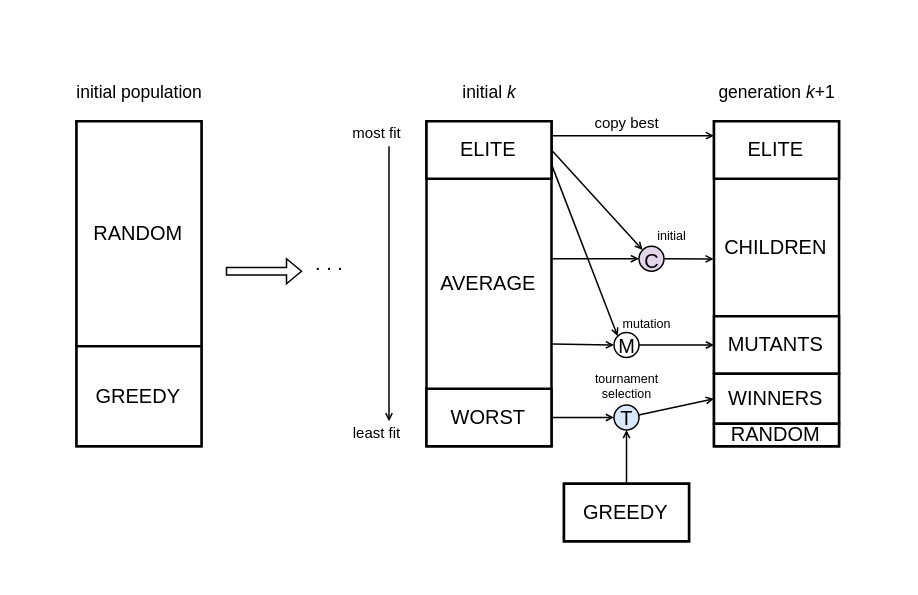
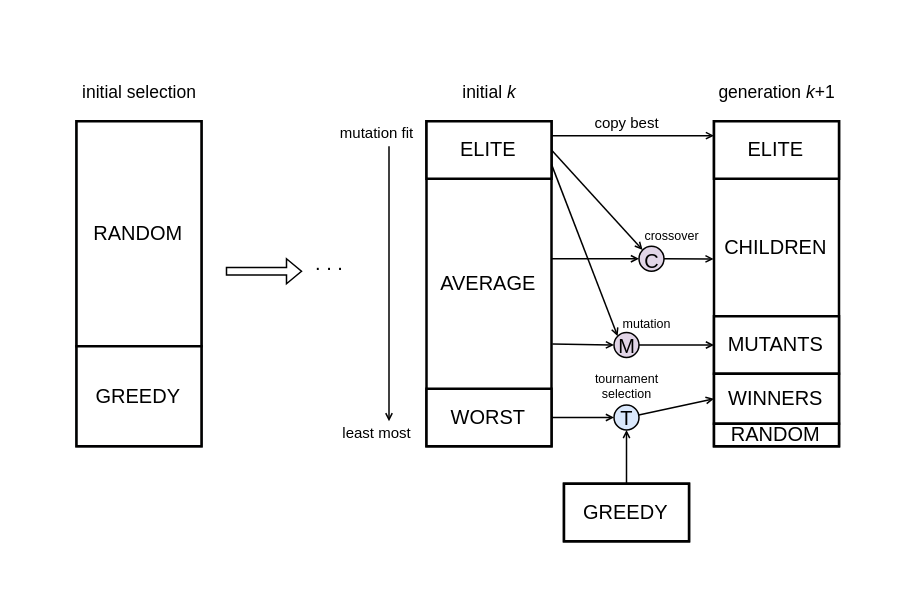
  <mxCell id="0" />
  <mxCell id="1" parent="0" />
  <mxCell id="2" value="" style="group;direction=south;strokeWidth=0.6;spacingBottom=2;spacingLeft=1;" parent="1" vertex="1" connectable="0"><mxGeometry x="255" y="98" width="15" height="10" as="geometry" /></mxCell>
  <mxCell id="3" value="&lt;font style=&quot;font-size: 8px;&quot;&gt;C&lt;/font&gt;" style="ellipse;whiteSpace=wrap;html=1;aspect=fixed;direction=south;strokeWidth=0.6;align=center;spacingBottom=1;labelBackgroundColor=none;spacingLeft=1;fillColor=#e1d5e7;" parent="2" vertex="1"><mxGeometry width="10" height="10" as="geometry" /></mxCell>
  <mxCell id="4" value="&lt;span style=&quot;color: rgb(0, 0, 0); font-family: Helvetica; font-size: 8px; font-style: normal; font-variant-ligatures: normal; font-variant-caps: normal; font-weight: 400; letter-spacing: normal; orphans: 2; text-align: center; text-indent: 0px; text-transform: none; widows: 2; word-spacing: 0px; -webkit-text-stroke-width: 0px; text-decoration-thickness: initial; text-decoration-style: initial; text-decoration-color: initial; float: none; display: inline !important;&quot;&gt;T&lt;/span&gt;" style="ellipse;whiteSpace=wrap;html=1;aspect=fixed;direction=south;strokeWidth=0.6;spacingBottom=2;labelBackgroundColor=none;spacing=2;spacingLeft=1;fillColor=#dae8fc;" parent="1" vertex="1"><mxGeometry x="245" y="161.5" width="10" height="10" as="geometry" /></mxCell>
- <mxCell id="5" value="&lt;span style=&quot;font-size: 8px;&quot;&gt;M&lt;/span&gt;" style="ellipse;whiteSpace=wrap;html=1;aspect=fixed;direction=south;strokeWidth=0.6;spacingBottom=2;spacingLeft=1;" parent="1" vertex="1"><mxGeometry x="245" y="132.5" width="10" height="10" as="geometry" /></mxCell>
+ <mxCell id="5" value="&lt;span style=&quot;font-size: 8px;&quot;&gt;M&lt;/span&gt;" style="ellipse;whiteSpace=wrap;html=1;aspect=fixed;direction=south;strokeWidth=0.6;spacingBottom=2;spacingLeft=1;fillColor=#e1d5e7;" parent="1" vertex="1"><mxGeometry x="245" y="132.5" width="10" height="10" as="geometry" /></mxCell>
  <mxCell id="6" value="tournament&lt;br&gt;selection" style="text;html=1;align=center;verticalAlign=middle;resizable=0;points=[];autosize=1;strokeColor=none;fillColor=none;fontSize=5;fontFamily=Helvetica;fontColor=default;strokeWidth=0.6;" parent="1" vertex="1"><mxGeometry x="225" y="138" width="50" height="30" as="geometry" /></mxCell>
  <mxCell id="7" value="" style="childLayout=tableLayout;&#10;recursiveResize=0;&#10;shadow=0;&#10;fillColor=none;&#10;strokeColor=#000000;&#10;strokeWidth=1;&#10;opacity=0;&#10;labelBackgroundColor=none;&#10;labelBorderColor=none;&#10;fontColor=default;&#10;swimlaneFillColor=default;fillColor=none;strokeColor=#36393d;" parent="1" vertex="1"><mxGeometry x="30" y="48" width="50" height="130" as="geometry" /></mxCell>
  <mxCell id="8" value="" style="shape=tableRow;horizontal=0;startSize=0;swimlaneHead=0;swimlaneBody=0;top=0;left=0;bottom=0;right=0;dropTarget=0;collapsible=0;recursiveResize=0;expand=0;fontStyle=0;fillColor=#f9f7ed;opacity=0;labelBackgroundColor=none;labelBorderColor=none;swimlaneFillColor=default;strokeColor=#36393d;" parent="7" vertex="1"><mxGeometry width="50" height="90" as="geometry" /></mxCell>
  <mxCell id="9" value="RANDOM" style="childLayout=tableLayout;&#10;recursiveResize=0;&#10;shadow=0;&#10;fillColor=none;&#10;strokeColor=#000000;&#10;strokeWidth=1;&#10;opacity=0;&#10;labelBackgroundColor=none;&#10;labelBorderColor=none;&#10;fontColor=default;&#10;swimlaneFillColor=default;fontSize=8;" parent="8" vertex="1"><mxGeometry width="50" height="90" as="geometry"><mxRectangle width="50" height="90" as="alternateBounds" /></mxGeometry></mxCell>
  <mxCell id="10" value="" style="shape=tableRow;horizontal=0;startSize=0;swimlaneHead=0;swimlaneBody=0;top=0;left=0;bottom=0;right=0;dropTarget=0;collapsible=0;recursiveResize=0;expand=0;fontStyle=0;fillColor=none;opacity=0;labelBackgroundColor=none;labelBorderColor=none;fontColor=default;swimlaneFillColor=default;" parent="7" vertex="1"><mxGeometry y="90" width="50" height="40" as="geometry" /></mxCell>
  <mxCell id="11" value="GREEDY" style="connectable=0;recursiveResize=0;strokeColor=#000000;fillColor=default;align=center;labelBackgroundColor=none;labelBorderColor=none;swimlaneFillColor=default;fontSize=8;" parent="10" vertex="1"><mxGeometry width="50" height="40" as="geometry"><mxRectangle width="50" height="40" as="alternateBounds" /></mxGeometry></mxCell>
- <mxCell id="12" value="&lt;font style=&quot;font-size: 7px;&quot;&gt;initial population&lt;/font&gt;" style="text;html=1;align=center;verticalAlign=middle;resizable=0;points=[];autosize=1;strokeColor=none;fillColor=none;fontColor=default;" parent="1" vertex="1"><mxGeometry x="20" y="20" width="70" height="30" as="geometry" /></mxCell>
+ <mxCell id="12" value="&lt;font style=&quot;font-size: 7px;&quot;&gt;initial selection&lt;/font&gt;" style="text;html=1;align=center;verticalAlign=middle;resizable=0;points=[];autosize=1;strokeColor=none;fillColor=none;fontColor=default;" parent="1" vertex="1"><mxGeometry x="20" y="20" width="70" height="30" as="geometry" /></mxCell>
  <mxCell id="13" value=". . ." style="text;html=1;align=center;verticalAlign=middle;resizable=0;points=[];autosize=1;strokeColor=none;fillColor=none;fontSize=8;fontColor=default;" parent="1" vertex="1"><mxGeometry x="116" y="95" width="30" height="20" as="geometry" /></mxCell>
  <mxCell id="14" value="" style="childLayout=tableLayout;&#10;recursiveResize=0;&#10;shadow=0;&#10;fillColor=none;&#10;strokeColor=#000000;&#10;strokeWidth=1;&#10;opacity=0;&#10;labelBackgroundColor=none;&#10;labelBorderColor=none;&#10;fontColor=default;&#10;swimlaneFillColor=default;" parent="1" vertex="1"><mxGeometry x="170" y="48" width="50" height="130" as="geometry" /></mxCell>
  <mxCell id="15" value="" style="shape=tableRow;horizontal=0;startSize=0;swimlaneHead=0;swimlaneBody=0;top=0;left=0;bottom=0;right=0;dropTarget=0;collapsible=0;recursiveResize=0;expand=0;fontStyle=0;fillColor=none;opacity=0;labelBackgroundColor=none;labelBorderColor=none;fontColor=default;swimlaneFillColor=default;" parent="14" vertex="1"><mxGeometry width="50" height="23" as="geometry" /></mxCell>
  <mxCell id="16" value="ELITE" style="childLayout=tableLayout;&#10;recursiveResize=0;&#10;shadow=0;&#10;fillColor=none;&#10;strokeColor=#000000;&#10;strokeWidth=1;&#10;opacity=0;&#10;labelBackgroundColor=none;&#10;labelBorderColor=none;&#10;fontColor=default;&#10;swimlaneFillColor=default;fontSize=8;" parent="15" vertex="1"><mxGeometry width="50" height="23" as="geometry"><mxRectangle width="50" height="23" as="alternateBounds" /></mxGeometry></mxCell>
  <mxCell id="17" value="" style="shape=tableRow;horizontal=0;startSize=0;swimlaneHead=0;swimlaneBody=0;top=0;left=0;bottom=0;right=0;dropTarget=0;collapsible=0;recursiveResize=0;expand=0;fontStyle=0;fillColor=none;opacity=0;labelBackgroundColor=none;labelBorderColor=none;fontColor=default;swimlaneFillColor=default;" parent="14" vertex="1"><mxGeometry y="23" width="50" height="84" as="geometry" /></mxCell>
  <mxCell id="18" value="AVERAGE" style="connectable=0;recursiveResize=0;strokeColor=none;fillColor=none;align=center;opacity=0;labelBackgroundColor=none;labelBorderColor=none;fontColor=default;swimlaneFillColor=default;fontSize=8;" parent="17" vertex="1"><mxGeometry width="50" height="84" as="geometry"><mxRectangle width="50" height="84" as="alternateBounds" /></mxGeometry></mxCell>
  <mxCell id="19" style="childLayout=tableLayout;&#10;recursiveResize=0;&#10;shadow=0;&#10;fillColor=none;&#10;strokeColor=#000000;&#10;strokeWidth=1;&#10;opacity=0;&#10;labelBackgroundColor=none;&#10;labelBorderColor=none;&#10;fontColor=default;&#10;swimlaneFillColor=default;" parent="14" vertex="1"><mxGeometry y="107" width="50" height="23" as="geometry" /></mxCell>
  <mxCell id="20" value="WORST" style="connectable=0;recursiveResize=0;strokeColor=none;fillColor=none;align=center;opacity=0;labelBackgroundColor=none;labelBorderColor=none;fontColor=default;swimlaneFillColor=default;fontSize=8;" parent="19" vertex="1"><mxGeometry width="50" height="23" as="geometry"><mxRectangle width="50" height="23" as="alternateBounds" /></mxGeometry></mxCell>
  <mxCell id="21" value="" style="edgeStyle=segmentEdgeStyle;endArrow=open;html=1;curved=0;rounded=0;endSize=2;startSize=8;fontSize=8;fontColor=default;strokeWidth=0.6;jumpSize=6;spacing=2;endFill=0;" parent="1" edge="1"><mxGeometry x="0.091" y="20" width="50" height="50" relative="1" as="geometry"><mxPoint x="155" y="58" as="sourcePoint" /><mxPoint x="155" y="168" as="targetPoint" /><mxPoint as="offset" /></mxGeometry></mxCell>
- <mxCell id="22" value="&lt;span style=&quot;font-size: 6px;&quot;&gt;most fit&lt;/span&gt;" style="text;html=1;align=center;verticalAlign=middle;resizable=0;points=[];autosize=1;strokeColor=none;fillColor=none;fontSize=8;fontColor=default;" parent="1" vertex="1"><mxGeometry x="130" y="42" width="40" height="20" as="geometry" /></mxCell>
- <mxCell id="23" value="&lt;font style=&quot;font-size: 6px;&quot;&gt;least fit&lt;br&gt;&lt;/font&gt;" style="text;html=1;align=center;verticalAlign=middle;resizable=0;points=[];autosize=1;strokeColor=none;fillColor=none;fontSize=8;fontColor=default;" parent="1" vertex="1"><mxGeometry x="130" y="161.5" width="40" height="20" as="geometry" /></mxCell>
+ <mxCell id="22" value="&lt;span style=&quot;font-size: 6px;&quot;&gt;mutation fit&lt;/span&gt;" style="text;html=1;align=center;verticalAlign=middle;resizable=0;points=[];autosize=1;strokeColor=none;fillColor=none;fontSize=8;fontColor=default;" parent="1" vertex="1"><mxGeometry x="130" y="42" width="40" height="20" as="geometry" /></mxCell>
+ <mxCell id="23" value="&lt;font style=&quot;font-size: 6px;&quot;&gt;least most&lt;br&gt;&lt;/font&gt;" style="text;html=1;align=center;verticalAlign=middle;resizable=0;points=[];autosize=1;strokeColor=none;fillColor=none;fontSize=8;fontColor=default;" parent="1" vertex="1"><mxGeometry x="130" y="161.5" width="40" height="20" as="geometry" /></mxCell>
  <mxCell id="24" value="&lt;font style=&quot;font-size: 7px;&quot;&gt;initial &lt;i&gt;k&lt;/i&gt;&lt;/font&gt;" style="text;html=1;align=center;verticalAlign=middle;resizable=0;points=[];autosize=1;strokeColor=none;fillColor=none;fontColor=default;" parent="1" vertex="1"><mxGeometry x="165" y="20" width="60" height="30" as="geometry" /></mxCell>
  <mxCell id="25" value="&lt;font style=&quot;font-size: 7px;&quot;&gt;generation &lt;i&gt;k&lt;/i&gt;+1&lt;/font&gt;" style="text;html=1;align=center;verticalAlign=middle;resizable=0;points=[];autosize=1;strokeColor=none;fillColor=none;fontColor=default;" parent="1" vertex="1"><mxGeometry x="275" y="20" width="70" height="30" as="geometry" /></mxCell>
  <mxCell id="26" value="" style="childLayout=tableLayout;&#10;recursiveResize=0;&#10;shadow=0;&#10;fillColor=none;&#10;strokeColor=#000000;&#10;strokeWidth=1;&#10;opacity=0;&#10;labelBackgroundColor=none;&#10;labelBorderColor=none;&#10;fontColor=default;&#10;swimlaneFillColor=default;" parent="1" vertex="1"><mxGeometry x="225" y="193" width="50" height="23" as="geometry" /></mxCell>
  <mxCell id="27" value="" style="shape=tableRow;horizontal=0;startSize=0;swimlaneHead=0;swimlaneBody=0;top=0;left=0;bottom=0;right=0;dropTarget=0;collapsible=0;recursiveResize=0;expand=0;fontStyle=0;fillColor=none;opacity=0;labelBackgroundColor=none;labelBorderColor=none;fontColor=default;swimlaneFillColor=default;" parent="26" vertex="1"><mxGeometry width="50" height="23" as="geometry" /></mxCell>
  <mxCell id="28" value="GREEDY" style="childLayout=tableLayout;&#10;recursiveResize=0;&#10;shadow=0;&#10;fillColor=none;&#10;strokeColor=#000000;&#10;strokeWidth=1;&#10;opacity=0;&#10;labelBackgroundColor=none;&#10;labelBorderColor=none;&#10;fontColor=default;&#10;swimlaneFillColor=default;fontSize=8;" parent="27" vertex="1"><mxGeometry width="50" height="23" as="geometry"><mxRectangle width="50" height="23" as="alternateBounds" /></mxGeometry></mxCell>
  <mxCell id="29" value="" style="childLayout=tableLayout;&#10;recursiveResize=0;&#10;shadow=0;&#10;fillColor=none;&#10;strokeColor=#000000;&#10;strokeWidth=1;&#10;opacity=0;&#10;labelBackgroundColor=none;&#10;labelBorderColor=none;&#10;fontColor=default;&#10;swimlaneFillColor=default;" parent="1" vertex="1"><mxGeometry x="285" y="48" width="50" height="130" as="geometry" /></mxCell>
  <mxCell id="30" value="" style="shape=tableRow;horizontal=0;startSize=0;swimlaneHead=0;swimlaneBody=0;top=0;left=0;bottom=0;right=0;dropTarget=0;collapsible=0;recursiveResize=0;expand=0;fontStyle=0;fillColor=none;opacity=0;labelBackgroundColor=none;labelBorderColor=none;fontColor=default;swimlaneFillColor=default;" parent="29" vertex="1"><mxGeometry width="50" height="23" as="geometry" /></mxCell>
  <mxCell id="31" value="ELITE" style="childLayout=tableLayout;&#10;recursiveResize=0;&#10;shadow=0;&#10;fillColor=none;&#10;strokeColor=#000000;&#10;strokeWidth=1;&#10;opacity=0;&#10;labelBackgroundColor=none;&#10;labelBorderColor=none;&#10;fontColor=default;&#10;swimlaneFillColor=default;fontSize=8;" parent="30" vertex="1"><mxGeometry width="50" height="23" as="geometry"><mxRectangle width="50" height="23" as="alternateBounds" /></mxGeometry></mxCell>
  <mxCell id="32" value="" style="shape=tableRow;horizontal=0;startSize=0;swimlaneHead=0;swimlaneBody=0;top=0;left=0;bottom=0;right=0;dropTarget=0;collapsible=0;recursiveResize=0;expand=0;fontStyle=0;fillColor=none;opacity=0;labelBackgroundColor=none;labelBorderColor=none;fontColor=default;swimlaneFillColor=default;" parent="29" vertex="1"><mxGeometry y="23" width="50" height="55" as="geometry" /></mxCell>
  <mxCell id="33" value="CHILDREN" style="connectable=0;recursiveResize=0;strokeColor=none;fillColor=none;align=center;opacity=0;labelBackgroundColor=none;labelBorderColor=none;fontColor=default;swimlaneFillColor=default;fontSize=8;" parent="32" vertex="1"><mxGeometry width="50" height="55" as="geometry"><mxRectangle width="50" height="55" as="alternateBounds" /></mxGeometry></mxCell>
  <mxCell id="34" style="childLayout=tableLayout;&#10;recursiveResize=0;&#10;shadow=0;&#10;fillColor=none;&#10;strokeColor=#000000;&#10;strokeWidth=1;&#10;opacity=0;&#10;labelBackgroundColor=none;&#10;labelBorderColor=none;&#10;fontColor=default;&#10;swimlaneFillColor=default;" parent="29" vertex="1"><mxGeometry y="78" width="50" height="23" as="geometry" /></mxCell>
  <mxCell id="35" value="MUTANTS" style="connectable=0;recursiveResize=0;strokeColor=none;fillColor=none;align=center;opacity=0;labelBackgroundColor=none;labelBorderColor=none;fontColor=default;swimlaneFillColor=default;fontSize=8;" parent="34" vertex="1"><mxGeometry width="50" height="23" as="geometry"><mxRectangle width="50" height="23" as="alternateBounds" /></mxGeometry></mxCell>
  <mxCell id="36" style="childLayout=tableLayout;&#10;recursiveResize=0;&#10;shadow=0;&#10;fillColor=none;&#10;strokeColor=#000000;&#10;strokeWidth=1;&#10;opacity=0;&#10;labelBackgroundColor=none;&#10;labelBorderColor=none;&#10;fontColor=default;&#10;swimlaneFillColor=default;" parent="29" vertex="1"><mxGeometry y="101" width="50" height="20" as="geometry" /></mxCell>
  <mxCell id="37" value="WINNERS" style="connectable=0;recursiveResize=0;strokeColor=none;fillColor=none;align=center;opacity=0;labelBackgroundColor=none;labelBorderColor=none;fontColor=default;swimlaneFillColor=default;fontSize=8;" parent="36" vertex="1"><mxGeometry width="50" height="20" as="geometry"><mxRectangle width="50" height="20" as="alternateBounds" /></mxGeometry></mxCell>
  <mxCell id="38" style="childLayout=tableLayout;&#10;recursiveResize=0;&#10;shadow=0;&#10;fillColor=none;&#10;strokeColor=#000000;&#10;strokeWidth=1;&#10;opacity=0;&#10;labelBackgroundColor=none;&#10;labelBorderColor=none;&#10;fontColor=default;&#10;swimlaneFillColor=default;" parent="29" vertex="1"><mxGeometry y="121" width="50" height="9" as="geometry" /></mxCell>
  <mxCell id="39" value="RANDOM" style="connectable=0;recursiveResize=0;strokeColor=none;fillColor=none;align=center;opacity=0;labelBackgroundColor=none;labelBorderColor=none;fontColor=default;swimlaneFillColor=default;fontSize=8;" parent="38" vertex="1"><mxGeometry width="50" height="9" as="geometry"><mxRectangle width="50" height="9" as="alternateBounds" /></mxGeometry></mxCell>
  <mxCell id="40" value="&lt;font style=&quot;font-size: 6px;&quot;&gt;copy best&lt;/font&gt;" style="edgeStyle=orthogonalEdgeStyle;rounded=0;orthogonalLoop=1;jettySize=auto;html=1;fontFamily=Helvetica;fontSize=8;fontColor=default;startSize=8;endSize=2;jumpSize=6;labelPosition=center;verticalLabelPosition=middle;align=center;verticalAlign=middle;spacing=2;strokeWidth=0.6;exitX=1;exitY=0.25;exitDx=0;exitDy=0;entryX=0;entryY=0.25;entryDx=0;entryDy=0;endArrow=open;endFill=0;" parent="1" source="16" target="31" edge="1"><mxGeometry x="-0.077" y="6" relative="1" as="geometry"><mxPoint as="offset" /></mxGeometry></mxCell>
  <mxCell id="41" style="shape=connector;rounded=0;jumpSize=6;orthogonalLoop=1;jettySize=auto;html=1;entryX=0;entryY=1;entryDx=0;entryDy=0;labelBackgroundColor=default;strokeColor=default;strokeWidth=0.6;fontFamily=Helvetica;fontSize=8;fontColor=default;endArrow=open;startSize=8;endSize=2;exitX=1;exitY=0.5;exitDx=0;exitDy=0;spacing=2;endFill=0;" parent="1" source="16" target="3" edge="1"><mxGeometry relative="1" as="geometry" /></mxCell>
  <mxCell id="42" style="edgeStyle=none;shape=connector;rounded=0;jumpSize=6;orthogonalLoop=1;jettySize=auto;html=1;entryX=0.5;entryY=1;entryDx=0;entryDy=0;labelBackgroundColor=default;strokeColor=default;strokeWidth=0.6;fontFamily=Helvetica;fontSize=8;fontColor=default;endArrow=open;startSize=8;endSize=2;exitX=1.002;exitY=0.381;exitDx=0;exitDy=0;exitPerimeter=0;spacing=2;endFill=0;" parent="1" source="17" target="3" edge="1"><mxGeometry relative="1" as="geometry" /></mxCell>
  <mxCell id="43" style="edgeStyle=none;shape=connector;rounded=0;jumpSize=6;orthogonalLoop=1;jettySize=auto;html=1;entryX=-0.003;entryY=0.583;entryDx=0;entryDy=0;entryPerimeter=0;labelBackgroundColor=default;strokeColor=default;strokeWidth=0.6;fontFamily=Helvetica;fontSize=8;fontColor=default;endArrow=open;startSize=8;endSize=2;spacing=2;endFill=0;" parent="1" source="3" target="32" edge="1"><mxGeometry relative="1" as="geometry" /></mxCell>
  <mxCell id="44" style="edgeStyle=none;shape=connector;rounded=0;jumpSize=6;orthogonalLoop=1;jettySize=auto;html=1;entryX=0;entryY=0.5;entryDx=0;entryDy=0;labelBackgroundColor=default;strokeColor=default;strokeWidth=0.6;fontFamily=Helvetica;fontSize=8;fontColor=default;endArrow=open;startSize=8;endSize=2;spacing=2;endFill=0;" parent="1" source="4" target="36" edge="1"><mxGeometry relative="1" as="geometry" /></mxCell>
  <mxCell id="45" style="edgeStyle=none;shape=connector;rounded=0;jumpSize=6;orthogonalLoop=1;jettySize=auto;html=1;entryX=0.5;entryY=1;entryDx=0;entryDy=0;labelBackgroundColor=default;strokeColor=default;strokeWidth=0.6;fontFamily=Helvetica;fontSize=8;fontColor=default;endArrow=open;startSize=8;endSize=2;spacing=2;endFill=0;" parent="1" source="19" target="4" edge="1"><mxGeometry relative="1" as="geometry" /></mxCell>
  <mxCell id="46" style="edgeStyle=none;shape=connector;rounded=0;jumpSize=6;orthogonalLoop=1;jettySize=auto;html=1;entryX=1;entryY=0.5;entryDx=0;entryDy=0;labelBackgroundColor=default;strokeColor=default;strokeWidth=0.6;fontFamily=Helvetica;fontSize=8;fontColor=default;endArrow=open;startSize=8;endSize=2;spacing=2;endFill=0;" parent="1" source="28" target="4" edge="1"><mxGeometry relative="1" as="geometry" /></mxCell>
  <mxCell id="47" style="edgeStyle=none;shape=connector;rounded=0;jumpSize=6;orthogonalLoop=1;jettySize=auto;html=1;entryX=0;entryY=0.5;entryDx=0;entryDy=0;labelBackgroundColor=default;strokeColor=default;strokeWidth=0.6;fontFamily=Helvetica;fontSize=8;fontColor=default;endArrow=open;startSize=8;endSize=2;spacing=2;endFill=0;" parent="1" source="5" target="34" edge="1"><mxGeometry relative="1" as="geometry" /></mxCell>
  <mxCell id="48" style="edgeStyle=none;shape=connector;rounded=0;jumpSize=6;orthogonalLoop=1;jettySize=auto;html=1;entryX=0;entryY=1;entryDx=0;entryDy=0;labelBackgroundColor=default;strokeColor=default;strokeWidth=0.6;fontFamily=Helvetica;fontSize=8;fontColor=default;endArrow=open;startSize=8;endSize=2;exitX=1;exitY=0.75;exitDx=0;exitDy=0;spacing=2;endFill=0;" parent="1" source="16" target="5" edge="1"><mxGeometry relative="1" as="geometry" /></mxCell>
  <mxCell id="49" style="edgeStyle=none;shape=connector;rounded=0;jumpSize=6;orthogonalLoop=1;jettySize=auto;html=1;entryX=0.5;entryY=1;entryDx=0;entryDy=0;labelBackgroundColor=default;strokeColor=default;strokeWidth=0.6;fontFamily=Helvetica;fontSize=8;fontColor=default;endArrow=open;startSize=8;endSize=2;exitX=1.007;exitY=0.787;exitDx=0;exitDy=0;exitPerimeter=0;spacing=2;endFill=0;" parent="1" source="17" target="5" edge="1"><mxGeometry relative="1" as="geometry" /></mxCell>
- <mxCell id="50" value="initial" style="text;html=1;align=center;verticalAlign=middle;resizable=0;points=[];autosize=1;strokeColor=none;fillColor=none;fontSize=5;fontFamily=Helvetica;fontColor=default;strokeWidth=0.6;" parent="1" vertex="1"><mxGeometry x="243" y="83" width="50" height="20" as="geometry" /></mxCell>
+ <mxCell id="50" value="crossover" style="text;html=1;align=center;verticalAlign=middle;resizable=0;points=[];autosize=1;strokeColor=none;fillColor=none;fontSize=5;fontFamily=Helvetica;fontColor=default;strokeWidth=0.6;" parent="1" vertex="1"><mxGeometry x="243" y="83" width="50" height="20" as="geometry" /></mxCell>
  <mxCell id="51" value="mutation" style="text;html=1;align=center;verticalAlign=middle;resizable=0;points=[];autosize=1;strokeColor=none;fillColor=none;fontSize=5;fontFamily=Helvetica;fontColor=default;strokeWidth=0.6;" parent="1" vertex="1"><mxGeometry x="238" y="118" width="40" height="20" as="geometry" /></mxCell>
  <mxCell id="52" value="" style="shape=singleArrow;whiteSpace=wrap;html=1;strokeColor=default;strokeWidth=0.6;fontFamily=Helvetica;fontSize=12;fontColor=default;fillColor=default;" parent="1" vertex="1"><mxGeometry x="90" y="103" width="30" height="10" as="geometry" /></mxCell>
